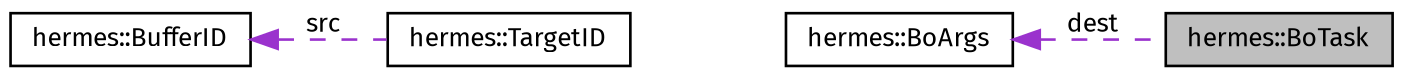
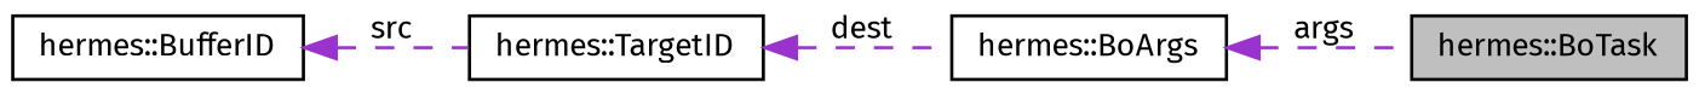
  digraph {
    fontname="Fira Sans"
    rankdir=LR
    node [color=black fillcolor=white fontname="Fira Sans" fontsize=10 shape=record style=filled]
    edge [color=darkorchid3 dir=back fontname="Fira Sans" fontsize=10 labelfontname=Helvetica labelfontsize=10 style=dashed]
    n1 [fillcolor=grey75 fontcolor=black height=0.2 label="hermes::BoTask" width=0.4]
    n2 [height=0.2 label="hermes::BoArgs" width=0.4]
    n3 [height=0.2 label="hermes::BufferID" width=0.4]
    n4 [height=0.2 label="hermes::TargetID" width=0.4]
-   n2 -> n1 [label=" dest"]
+   n2 -> n1 [label=" args"]
    n3 -> n4 [label=" src"]
+   n4 -> n2 [label=" dest"]
  }
